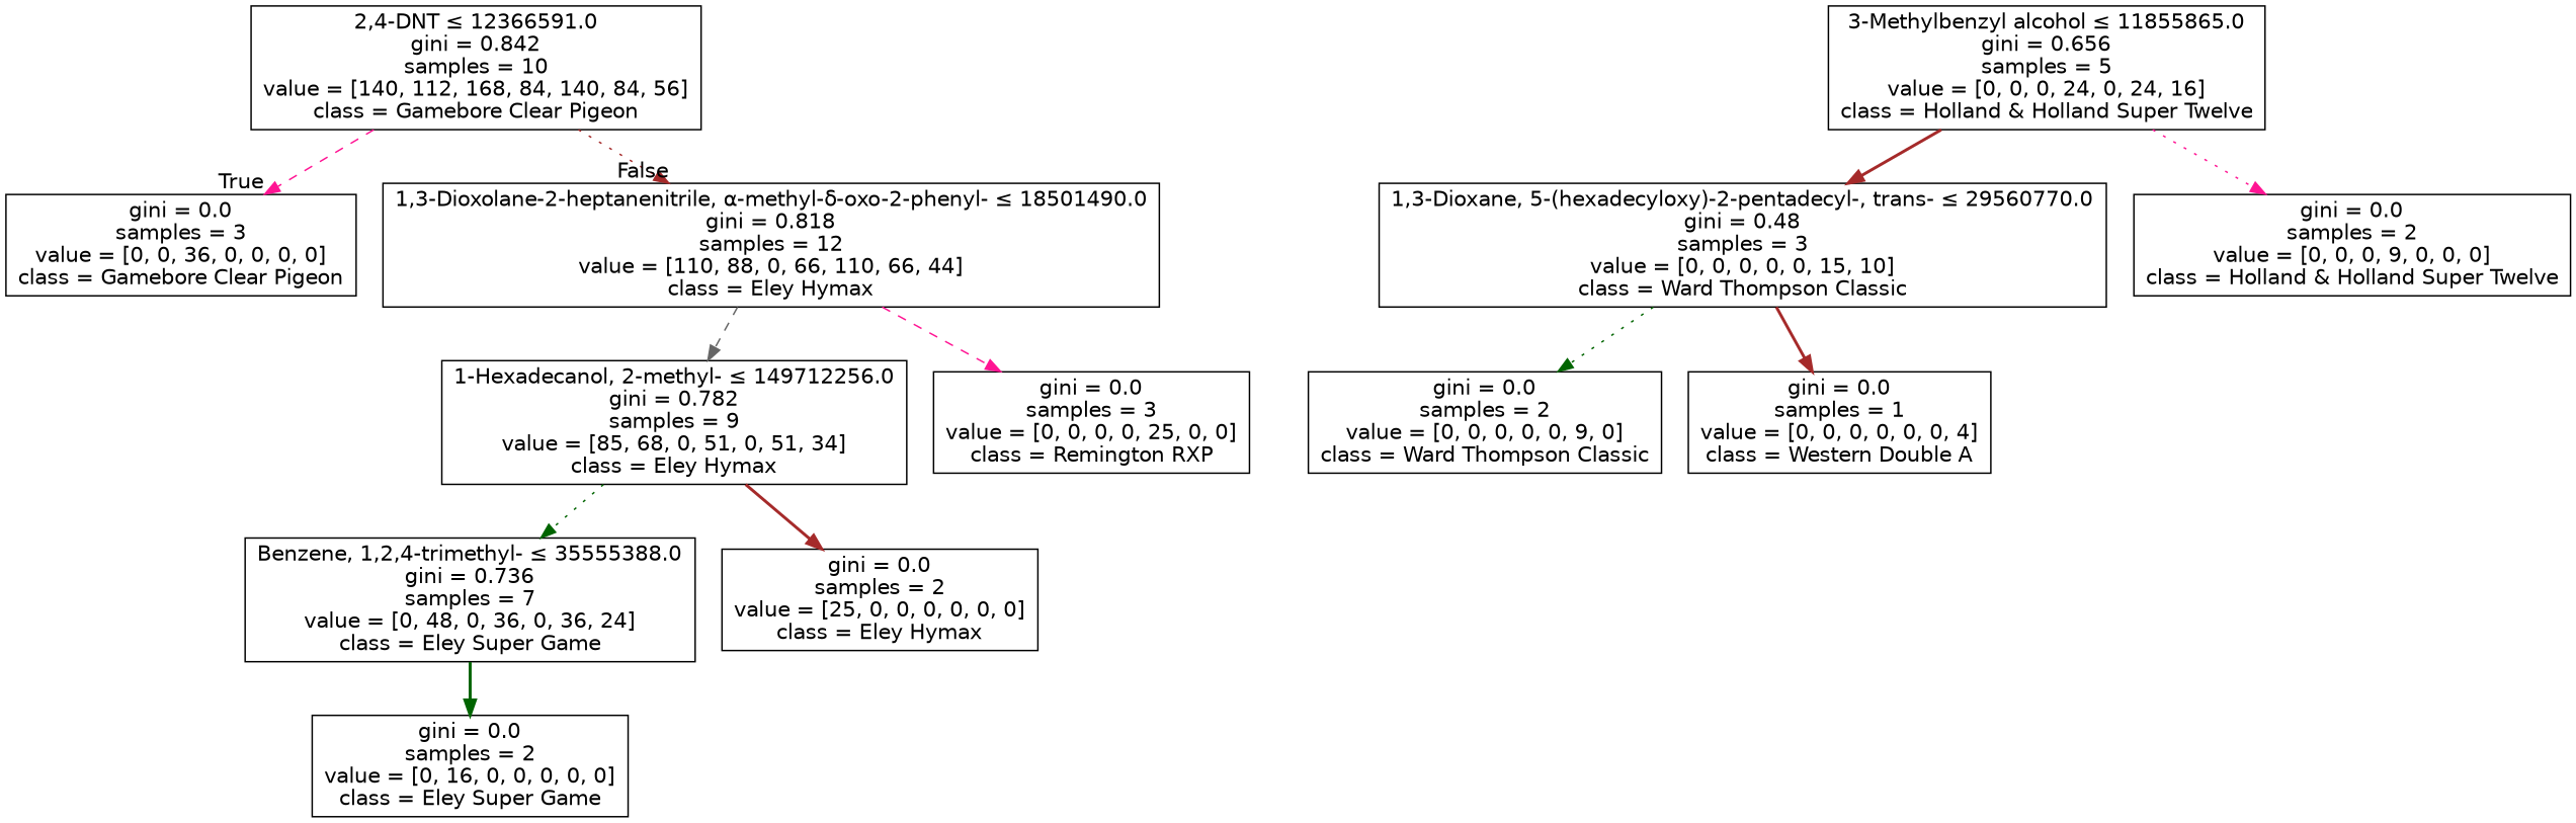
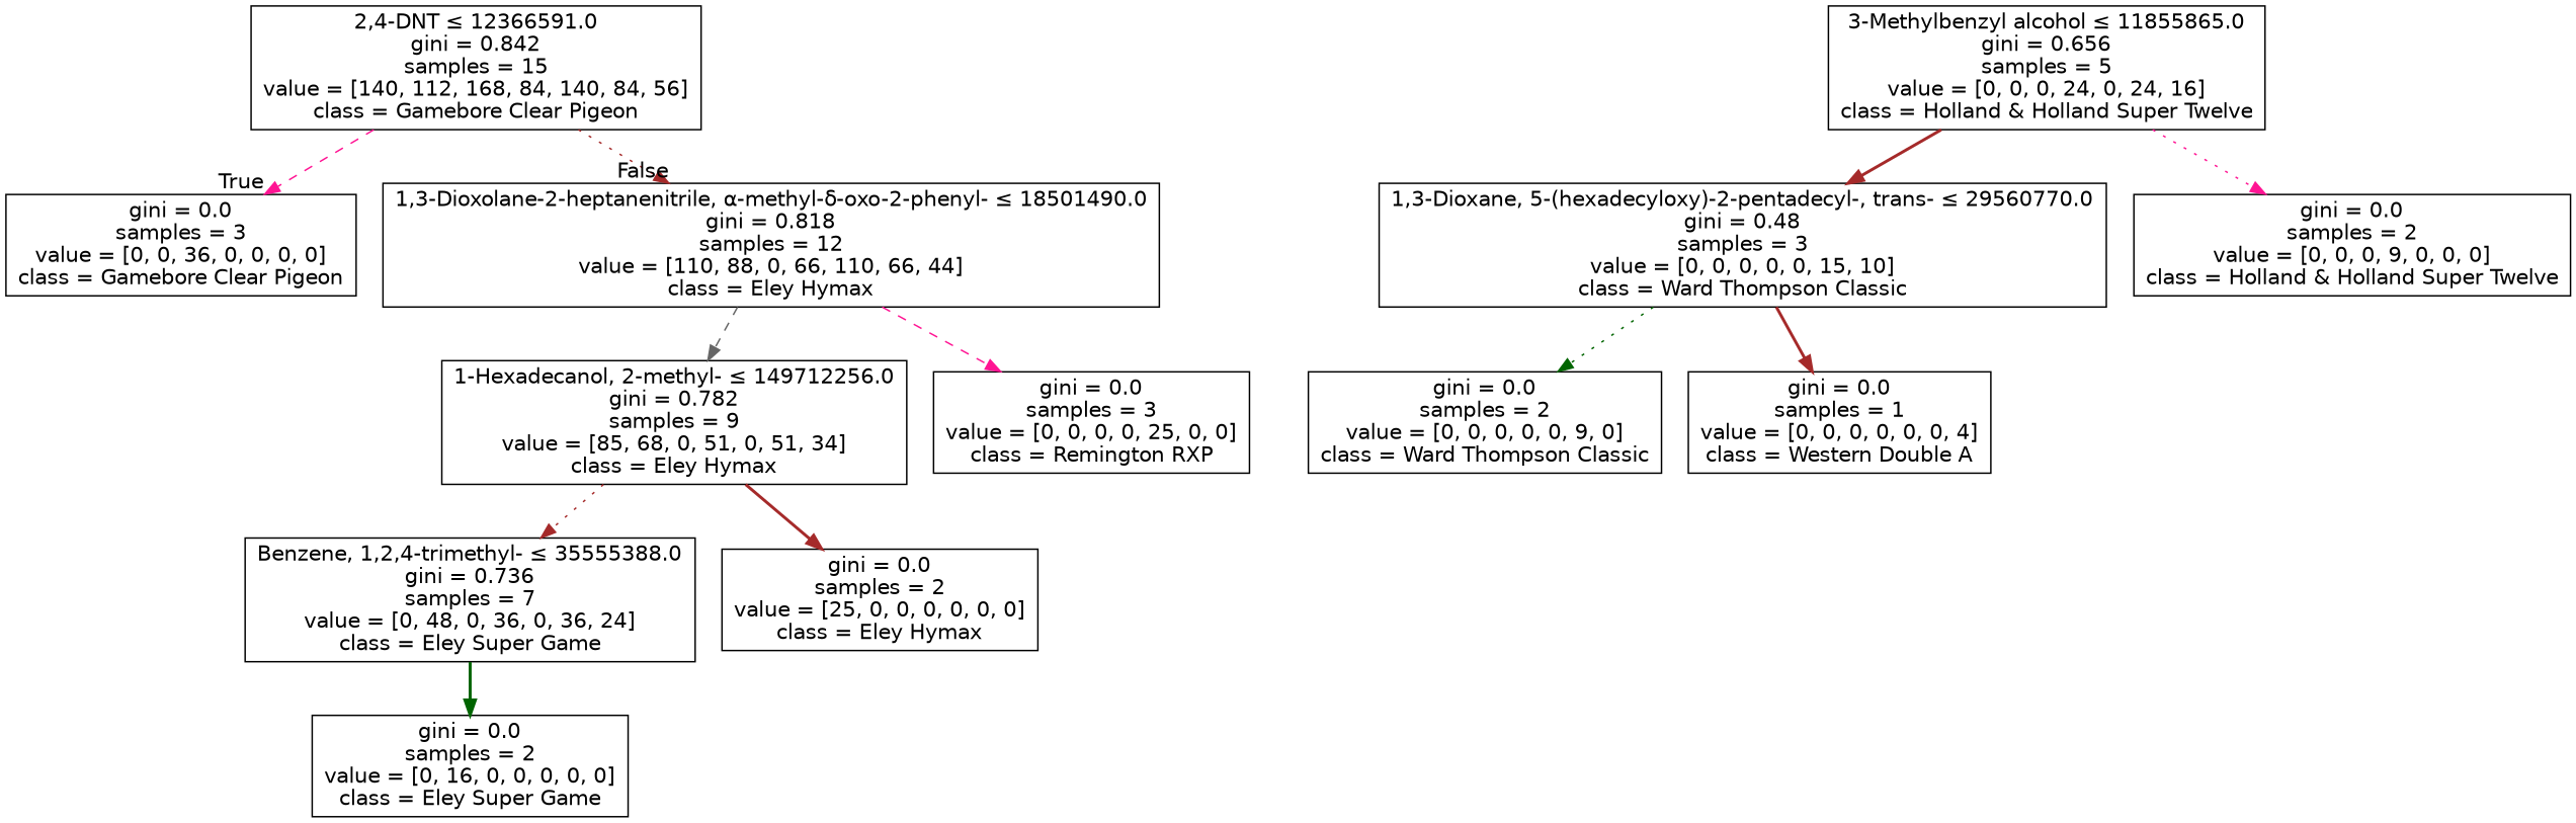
  digraph {
    node [fontname=helvetica shape=box]
    edge [color=brown fontname=helvetica style=dotted]
-   n1 [label=<2,4-DNT &le; 12366591.0<br/>gini = 0.842<br/>samples = 10<br/>value = [140, 112, 168, 84, 140, 84, 56]<br/>class = Gamebore Clear Pigeon>]
+   n1 [label=<2,4-DNT &le; 12366591.0<br/>gini = 0.842<br/>samples = 15<br/>value = [140, 112, 168, 84, 140, 84, 56]<br/>class = Gamebore Clear Pigeon>]
    n2 [label=<gini = 0.0<br/>samples = 3<br/>value = [0, 0, 36, 0, 0, 0, 0]<br/>class = Gamebore Clear Pigeon>]
    n3 [label=<1,3-Dioxolane-2-heptanenitrile, α-methyl-δ-oxo-2-phenyl- &le; 18501490.0<br/>gini = 0.818<br/>samples = 12<br/>value = [110, 88, 0, 66, 110, 66, 44]<br/>class = Eley Hymax>]
    n4 [label=<1-Hexadecanol, 2-methyl- &le; 149712256.0<br/>gini = 0.782<br/>samples = 9<br/>value = [85, 68, 0, 51, 0, 51, 34]<br/>class = Eley Hymax>]
    n5 [label=<gini = 0.0<br/>samples = 3<br/>value = [0, 0, 0, 0, 25, 0, 0]<br/>class = Remington RXP>]
    n6 [label=<Benzene, 1,2,4-trimethyl- &le; 35555388.0<br/>gini = 0.736<br/>samples = 7<br/>value = [0, 48, 0, 36, 0, 36, 24]<br/>class = Eley Super Game>]
    n7 [label=<gini = 0.0<br/>samples = 2<br/>value = [25, 0, 0, 0, 0, 0, 0]<br/>class = Eley Hymax>]
    n8 [label=<gini = 0.0<br/>samples = 2<br/>value = [0, 16, 0, 0, 0, 0, 0]<br/>class = Eley Super Game>]
    n9 [label=<3-Methylbenzyl alcohol &le; 11855865.0<br/>gini = 0.656<br/>samples = 5<br/>value = [0, 0, 0, 24, 0, 24, 16]<br/>class = Holland &amp; Holland Super Twelve>]
    n10 [label=<1,3-Dioxane, 5-(hexadecyloxy)-2-pentadecyl-, trans- &le; 29560770.0<br/>gini = 0.48<br/>samples = 3<br/>value = [0, 0, 0, 0, 0, 15, 10]<br/>class = Ward Thompson Classic>]
    n11 [label=<gini = 0.0<br/>samples = 2<br/>value = [0, 0, 0, 9, 0, 0, 0]<br/>class = Holland &amp; Holland Super Twelve>]
    n12 [label=<gini = 0.0<br/>samples = 2<br/>value = [0, 0, 0, 0, 0, 9, 0]<br/>class = Ward Thompson Classic>]
    n13 [label=<gini = 0.0<br/>samples = 1<br/>value = [0, 0, 0, 0, 0, 0, 4]<br/>class = Western Double A>]
    n1 -> n2 [color=deeppink headlabel=True labelangle=45 labeldistance=2.5 style=dashed]
    n1 -> n3 [headlabel=False labelangle=-45 labeldistance=2.5]
    n3 -> n4 [color=gray40 style=dashed]
    n3 -> n5 [color=deeppink style=dashed]
-   n4 -> n6 [color=darkgreen]
+   n4 -> n6
    n4 -> n7 [style=bold]
    n6 -> n8 [color=darkgreen style=bold]
    n9 -> n10 [style=bold]
    n9 -> n11 [color=deeppink]
    n10 -> n12 [color=darkgreen]
    n10 -> n13 [style=bold]
  }
